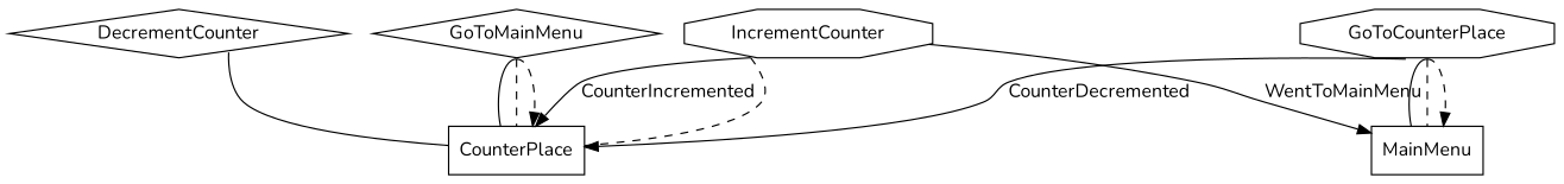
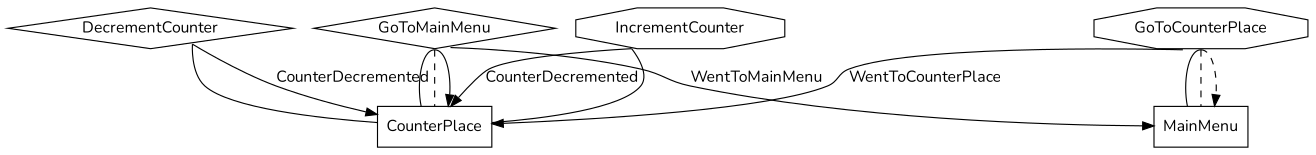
  digraph {
    fontname=Nunito
    node [shape=box fontname=Nunito]
    edge [sametail=MainMenuWentToCounterPlaceCounterPlace fontname=Nunito]
    n1 [label=MainMenu]
    n2 [label=CounterPlace]
    n3 [label=GoToCounterPlace shape=octagon]
    n4 [label=GoToMainMenu shape=diamond]
    n5 [label=IncrementCounter shape=octagon]
    n6 [label=DecrementCounter shape=diamond]
    n3 -> n1 [arrowhead=none]
    n3 -> n1 [arrowhead=none sametail=MainMenusame style=dashed]
    n3 -> n1 [sametail=MainMenusame style=dashed]
-   n3 -> n2 [label=CounterDecremented]
-   n5 -> n1 [label=WentToMainMenu sametail=CounterPlaceWentToMainMenuMainMenu]
+   n3 -> n2 [label=WentToCounterPlace]
+   n4 -> n1 [label=WentToMainMenu sametail=CounterPlaceWentToMainMenuMainMenu]
    n4 -> n2 [arrowhead=none sametail=CounterPlaceWentToMainMenuMainMenu]
    n4 -> n2 [arrowhead=none sametail=CounterPlacesame style=dashed]
-   n4 -> n2 [sametail=CounterPlacesame style=dashed]
-   n5 -> n2 [arrowhead=none sametail=CounterPlaceCounterIncrementedCounterPlace style=dashed]
-   n5 -> n2 [label=CounterIncremented sametail=CounterPlaceCounterIncrementedCounterPlace]
+   n4 -> n2 [sametail=CounterPlacesame style=solid]
+   n5 -> n2 [arrowhead=none sametail=CounterPlaceCounterIncrementedCounterPlace]
+   n5 -> n2 [label=CounterDecremented sametail=CounterPlaceCounterIncrementedCounterPlace]
    n6 -> n2 [arrowhead=none sametail=CounterPlaceCounterDecrementedCounterPlace]
+   n6 -> n2 [label=CounterDecremented sametail=CounterPlaceCounterDecrementedCounterPlace]
  }
